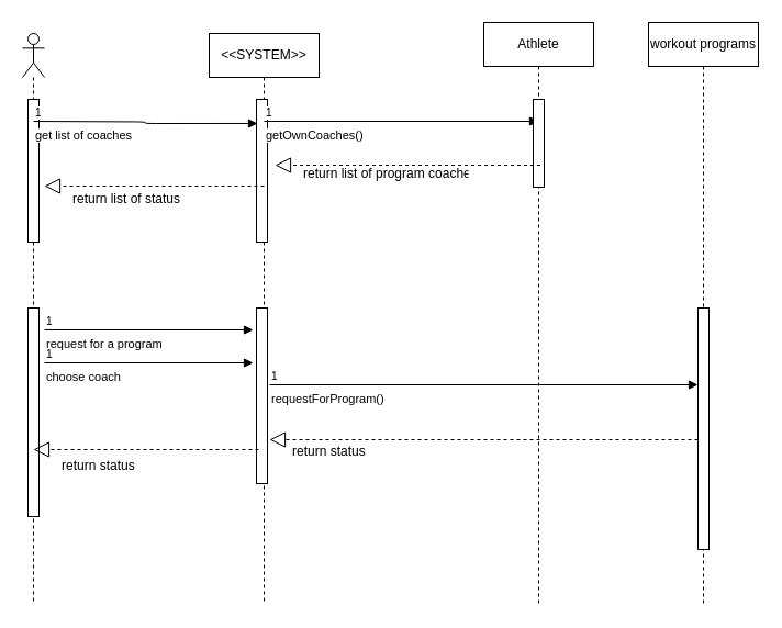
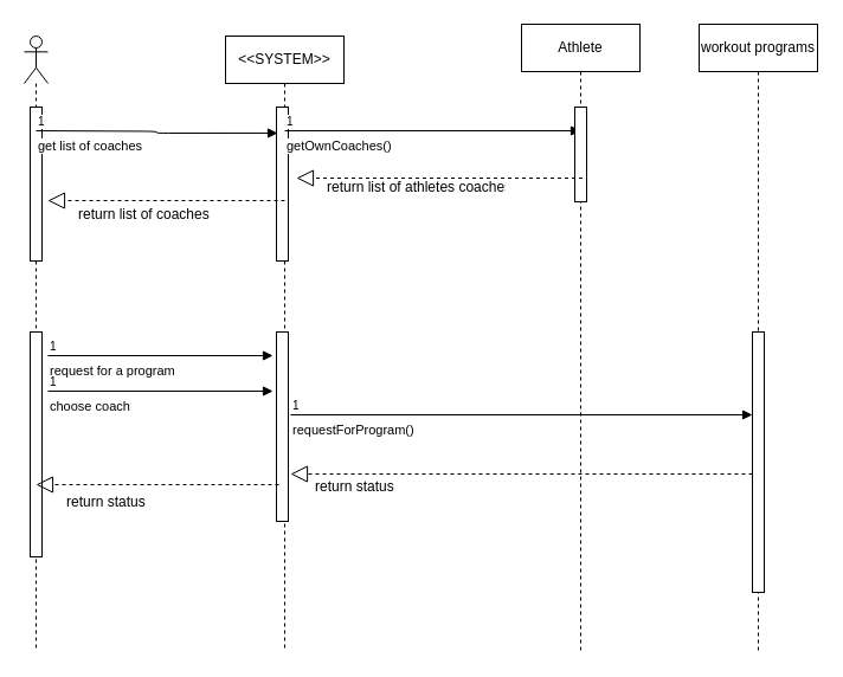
  <mxCell id="0" />
  <mxCell id="1" parent="0" />
  <mxCell id="2" value="&amp;lt;&amp;lt;SYSTEM&amp;gt;&amp;gt;" style="shape=umlLifeline;perimeter=lifelinePerimeter;whiteSpace=wrap;html=1;container=1;collapsible=0;recursiveResize=0;outlineConnect=0;" vertex="1" parent="1"><mxGeometry x="190" y="30" width="100" height="520" as="geometry" /></mxCell>
  <mxCell id="3" value="" style="html=1;points=[];perimeter=orthogonalPerimeter;" vertex="1" parent="2"><mxGeometry x="43" y="60" width="10" height="130" as="geometry" /></mxCell>
  <mxCell id="4" value="" style="html=1;points=[];perimeter=orthogonalPerimeter;" vertex="1" parent="2"><mxGeometry x="43" y="250" width="10" height="160" as="geometry" /></mxCell>
  <mxCell id="5" value="" style="shape=umlLifeline;participant=umlActor;perimeter=lifelinePerimeter;whiteSpace=wrap;html=1;container=1;collapsible=0;recursiveResize=0;verticalAlign=top;spacingTop=36;labelBackgroundColor=#ffffff;outlineConnect=0;" vertex="1" parent="1"><mxGeometry x="20" y="30" width="20" height="520" as="geometry" /></mxCell>
  <mxCell id="6" value="" style="html=1;points=[];perimeter=orthogonalPerimeter;" vertex="1" parent="5"><mxGeometry x="5" y="60" width="10" height="130" as="geometry" /></mxCell>
  <mxCell id="7" value="get list of coaches" style="endArrow=block;endFill=1;html=1;edgeStyle=orthogonalEdgeStyle;align=left;verticalAlign=top;entryX=0.1;entryY=0.169;entryDx=0;entryDy=0;entryPerimeter=0;" edge="1" parent="5" target="3"><mxGeometry x="-1" relative="1" as="geometry"><mxPoint x="10" y="80" as="sourcePoint" /><mxPoint x="170" y="80" as="targetPoint" /></mxGeometry></mxCell>
  <mxCell id="8" value="1" style="resizable=0;html=1;align=left;verticalAlign=bottom;labelBackgroundColor=#ffffff;fontSize=10;" connectable="0" vertex="1" parent="7"><mxGeometry x="-1" relative="1" as="geometry" /></mxCell>
  <mxCell id="9" value="" style="html=1;points=[];perimeter=orthogonalPerimeter;" vertex="1" parent="5"><mxGeometry x="5" y="250" width="10" height="190" as="geometry" /></mxCell>
  <mxCell id="10" value="workout programs" style="shape=umlLifeline;perimeter=lifelinePerimeter;whiteSpace=wrap;html=1;container=1;collapsible=0;recursiveResize=0;outlineConnect=0;" vertex="1" parent="1"><mxGeometry x="590" y="20" width="100" height="530" as="geometry" /></mxCell>
  <mxCell id="11" value="" style="html=1;points=[];perimeter=orthogonalPerimeter;" vertex="1" parent="10"><mxGeometry x="45" y="260" width="10" height="220" as="geometry" /></mxCell>
  <mxCell id="12" value="getOwnCoaches()" style="endArrow=block;endFill=1;html=1;edgeStyle=orthogonalEdgeStyle;align=left;verticalAlign=top;" edge="1" parent="1"><mxGeometry x="-1" relative="1" as="geometry"><mxPoint x="240" y="110" as="sourcePoint" /><mxPoint x="490" y="110" as="targetPoint" /></mxGeometry></mxCell>
  <mxCell id="13" value="1" style="resizable=0;html=1;align=left;verticalAlign=bottom;labelBackgroundColor=#ffffff;fontSize=10;" connectable="0" vertex="1" parent="12"><mxGeometry x="-1" relative="1" as="geometry" /></mxCell>
  <mxCell id="14" value="Athlete" style="shape=umlLifeline;perimeter=lifelinePerimeter;whiteSpace=wrap;html=1;container=1;collapsible=0;recursiveResize=0;outlineConnect=0;" vertex="1" parent="1"><mxGeometry x="440" y="20" width="100" height="530" as="geometry" /></mxCell>
  <mxCell id="15" value="" style="html=1;points=[];perimeter=orthogonalPerimeter;" vertex="1" parent="14"><mxGeometry x="45" y="70" width="10" height="80" as="geometry" /></mxCell>
  <mxCell id="16" value="" style="endArrow=block;dashed=1;endFill=0;endSize=12;html=1;" edge="1" parent="1"><mxGeometry width="160" relative="1" as="geometry"><mxPoint x="491.5" y="150" as="sourcePoint" /><mxPoint x="250" y="150" as="targetPoint" /></mxGeometry></mxCell>
- <mxCell id="17" value="return list of program coaches" style="text;strokeColor=none;fillColor=none;align=left;verticalAlign=top;spacingLeft=4;spacingRight=4;overflow=hidden;rotatable=0;points=[[0,0.5],[1,0.5]];portConstraint=eastwest;" vertex="1" parent="1"><mxGeometry x="270" y="144" width="160" height="26" as="geometry" /></mxCell>
+ <mxCell id="17" value="return list of athletes coaches" style="text;strokeColor=none;fillColor=none;align=left;verticalAlign=top;spacingLeft=4;spacingRight=4;overflow=hidden;rotatable=0;points=[[0,0.5],[1,0.5]];portConstraint=eastwest;" vertex="1" parent="1"><mxGeometry x="270" y="144" width="160" height="26" as="geometry" /></mxCell>
  <mxCell id="18" value="" style="endArrow=block;dashed=1;endFill=0;endSize=12;html=1;" edge="1" parent="1"><mxGeometry width="160" relative="1" as="geometry"><mxPoint x="240" y="169" as="sourcePoint" /><mxPoint x="40" y="169" as="targetPoint" /></mxGeometry></mxCell>
- <mxCell id="19" value="return list of status" style="text;strokeColor=none;fillColor=none;align=left;verticalAlign=top;spacingLeft=4;spacingRight=4;overflow=hidden;rotatable=0;points=[[0,0.5],[1,0.5]];portConstraint=eastwest;" vertex="1" parent="1"><mxGeometry x="60" y="167" width="130" height="26" as="geometry" /></mxCell>
+ <mxCell id="19" value="return list of coaches" style="text;strokeColor=none;fillColor=none;align=left;verticalAlign=top;spacingLeft=4;spacingRight=4;overflow=hidden;rotatable=0;points=[[0,0.5],[1,0.5]];portConstraint=eastwest;" vertex="1" parent="1"><mxGeometry x="60" y="167" width="130" height="26" as="geometry" /></mxCell>
  <mxCell id="20" value="request for a program" style="endArrow=block;endFill=1;html=1;edgeStyle=orthogonalEdgeStyle;align=left;verticalAlign=top;" edge="1" parent="1"><mxGeometry x="-1" relative="1" as="geometry"><mxPoint x="40" y="300" as="sourcePoint" /><mxPoint x="230" y="300" as="targetPoint" /></mxGeometry></mxCell>
  <mxCell id="21" value="1" style="resizable=0;html=1;align=left;verticalAlign=bottom;labelBackgroundColor=#ffffff;fontSize=10;" connectable="0" vertex="1" parent="20"><mxGeometry x="-1" relative="1" as="geometry" /></mxCell>
  <mxCell id="22" value="" style="endArrow=block;dashed=1;endFill=0;endSize=12;html=1;" edge="1" parent="1"><mxGeometry width="160" relative="1" as="geometry"><mxPoint x="635" y="400" as="sourcePoint" /><mxPoint x="245" y="400" as="targetPoint" /></mxGeometry></mxCell>
  <mxCell id="23" value="" style="endArrow=block;dashed=1;endFill=0;endSize=12;html=1;" edge="1" parent="1"><mxGeometry width="160" relative="1" as="geometry"><mxPoint x="235" y="409" as="sourcePoint" /><mxPoint x="30" y="409" as="targetPoint" /></mxGeometry></mxCell>
  <mxCell id="24" value="requestForProgram()" style="endArrow=block;endFill=1;html=1;edgeStyle=orthogonalEdgeStyle;align=left;verticalAlign=top;" edge="1" parent="1"><mxGeometry x="-1" relative="1" as="geometry"><mxPoint x="245" y="350" as="sourcePoint" /><mxPoint x="635" y="350" as="targetPoint" /></mxGeometry></mxCell>
  <mxCell id="25" value="1" style="resizable=0;html=1;align=left;verticalAlign=bottom;labelBackgroundColor=#ffffff;fontSize=10;" connectable="0" vertex="1" parent="24"><mxGeometry x="-1" relative="1" as="geometry" /></mxCell>
  <mxCell id="26" value="choose coach" style="endArrow=block;endFill=1;html=1;edgeStyle=orthogonalEdgeStyle;align=left;verticalAlign=top;" edge="1" parent="1"><mxGeometry x="-1" relative="1" as="geometry"><mxPoint x="40" y="330" as="sourcePoint" /><mxPoint x="230" y="330" as="targetPoint" /></mxGeometry></mxCell>
  <mxCell id="27" value="1" style="resizable=0;html=1;align=left;verticalAlign=bottom;labelBackgroundColor=#ffffff;fontSize=10;" connectable="0" vertex="1" parent="26"><mxGeometry x="-1" relative="1" as="geometry" /></mxCell>
  <mxCell id="28" value="return status" style="text;strokeColor=none;fillColor=none;align=left;verticalAlign=top;spacingLeft=4;spacingRight=4;overflow=hidden;rotatable=0;points=[[0,0.5],[1,0.5]];portConstraint=eastwest;" vertex="1" parent="1"><mxGeometry x="260" y="397" width="100" height="26" as="geometry" /></mxCell>
  <mxCell id="29" value="return status" style="text;strokeColor=none;fillColor=none;align=left;verticalAlign=top;spacingLeft=4;spacingRight=4;overflow=hidden;rotatable=0;points=[[0,0.5],[1,0.5]];portConstraint=eastwest;" vertex="1" parent="1"><mxGeometry x="50" y="410" width="100" height="26" as="geometry" /></mxCell>
